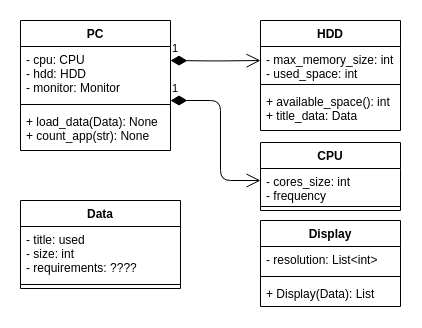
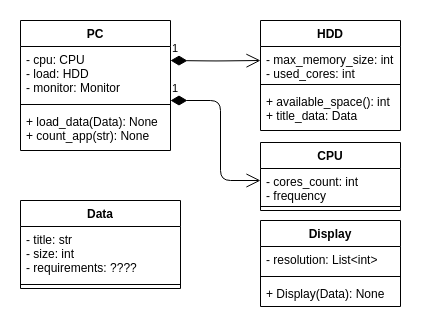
  <mxCell id="0" />
  <mxCell id="1" parent="0" />
  <mxCell id="2" value="PC" style="swimlane;fontStyle=1;align=center;verticalAlign=top;childLayout=stackLayout;horizontal=1;startSize=26;horizontalStack=0;resizeParent=1;resizeParentMax=0;resizeLast=0;collapsible=1;marginBottom=0;" parent="1" vertex="1"><mxGeometry x="20" y="20" width="150" height="130" as="geometry" /></mxCell>
- <mxCell id="3" value="- cpu: CPU&#10;- hdd: HDD&#10;- monitor: Monitor" style="text;strokeColor=none;fillColor=none;align=left;verticalAlign=top;spacingLeft=4;spacingRight=4;overflow=hidden;rotatable=0;points=[[0,0.5],[1,0.5]];portConstraint=eastwest;" parent="2" vertex="1"><mxGeometry y="26" width="150" height="54" as="geometry" /></mxCell>
+ <mxCell id="3" value="- cpu: CPU&#10;- load: HDD&#10;- monitor: Monitor" style="text;strokeColor=none;fillColor=none;align=left;verticalAlign=top;spacingLeft=4;spacingRight=4;overflow=hidden;rotatable=0;points=[[0,0.5],[1,0.5]];portConstraint=eastwest;" parent="2" vertex="1"><mxGeometry y="26" width="150" height="54" as="geometry" /></mxCell>
  <mxCell id="4" value="" style="line;strokeWidth=1;fillColor=none;align=left;verticalAlign=middle;spacingTop=-1;spacingLeft=3;spacingRight=3;rotatable=0;labelPosition=right;points=[];portConstraint=eastwest;" parent="2" vertex="1"><mxGeometry y="80" width="150" height="8" as="geometry" /></mxCell>
  <mxCell id="5" value="+ load_data(Data): None&#10;+ count_app(str): None" style="text;strokeColor=none;fillColor=none;align=left;verticalAlign=top;spacingLeft=4;spacingRight=4;overflow=hidden;rotatable=0;points=[[0,0.5],[1,0.5]];portConstraint=eastwest;" parent="2" vertex="1"><mxGeometry y="88" width="150" height="42" as="geometry" /></mxCell>
  <mxCell id="6" value="HDD" style="swimlane;fontStyle=1;align=center;verticalAlign=top;childLayout=stackLayout;horizontal=1;startSize=26;horizontalStack=0;resizeParent=1;resizeParentMax=0;resizeLast=0;collapsible=1;marginBottom=0;" parent="1" vertex="1"><mxGeometry x="260" y="20" width="140" height="110" as="geometry" /></mxCell>
- <mxCell id="7" value="- max_memory_size: int&#10;- used_space: int" style="text;strokeColor=none;fillColor=none;align=left;verticalAlign=top;spacingLeft=4;spacingRight=4;overflow=hidden;rotatable=0;points=[[0,0.5],[1,0.5]];portConstraint=eastwest;" parent="6" vertex="1"><mxGeometry y="26" width="140" height="34" as="geometry" /></mxCell>
+ <mxCell id="7" value="- max_memory_size: int&#10;- used_cores: int" style="text;strokeColor=none;fillColor=none;align=left;verticalAlign=top;spacingLeft=4;spacingRight=4;overflow=hidden;rotatable=0;points=[[0,0.5],[1,0.5]];portConstraint=eastwest;" parent="6" vertex="1"><mxGeometry y="26" width="140" height="34" as="geometry" /></mxCell>
  <mxCell id="8" value="" style="line;strokeWidth=1;fillColor=none;align=left;verticalAlign=middle;spacingTop=-1;spacingLeft=3;spacingRight=3;rotatable=0;labelPosition=right;points=[];portConstraint=eastwest;" parent="6" vertex="1"><mxGeometry y="60" width="140" height="8" as="geometry" /></mxCell>
  <mxCell id="9" value="+ available_space(): int&#10;+ title_data: Data" style="text;strokeColor=none;fillColor=none;align=left;verticalAlign=top;spacingLeft=4;spacingRight=4;overflow=hidden;rotatable=0;points=[[0,0.5],[1,0.5]];portConstraint=eastwest;" parent="6" vertex="1"><mxGeometry y="68" width="140" height="42" as="geometry" /></mxCell>
  <mxCell id="10" value="1" style="endArrow=open;html=1;endSize=12;startArrow=diamondThin;startSize=14;startFill=1;edgeStyle=orthogonalEdgeStyle;align=left;verticalAlign=bottom;entryX=0;entryY=0.412;entryDx=0;entryDy=0;entryPerimeter=0;" parent="1" target="7" edge="1"><mxGeometry x="-1" y="3" relative="1" as="geometry"><mxPoint x="170" y="60" as="sourcePoint" /><mxPoint x="210" y="60" as="targetPoint" /></mxGeometry></mxCell>
  <mxCell id="11" value="CPU" style="swimlane;fontStyle=1;align=center;verticalAlign=top;childLayout=stackLayout;horizontal=1;startSize=26;horizontalStack=0;resizeParent=1;resizeParentMax=0;resizeLast=0;collapsible=1;marginBottom=0;" parent="1" vertex="1"><mxGeometry x="260" y="142" width="140" height="68" as="geometry" /></mxCell>
- <mxCell id="12" value="- cores_size: int&#10;- frequency" style="text;strokeColor=none;fillColor=none;align=left;verticalAlign=top;spacingLeft=4;spacingRight=4;overflow=hidden;rotatable=0;points=[[0,0.5],[1,0.5]];portConstraint=eastwest;" parent="11" vertex="1"><mxGeometry y="26" width="140" height="34" as="geometry" /></mxCell>
+ <mxCell id="12" value="- cores_count: int&#10;- frequency" style="text;strokeColor=none;fillColor=none;align=left;verticalAlign=top;spacingLeft=4;spacingRight=4;overflow=hidden;rotatable=0;points=[[0,0.5],[1,0.5]];portConstraint=eastwest;" parent="11" vertex="1"><mxGeometry y="26" width="140" height="34" as="geometry" /></mxCell>
  <mxCell id="13" value="" style="line;strokeWidth=1;fillColor=none;align=left;verticalAlign=middle;spacingTop=-1;spacingLeft=3;spacingRight=3;rotatable=0;labelPosition=right;points=[];portConstraint=eastwest;" parent="11" vertex="1"><mxGeometry y="60" width="140" height="8" as="geometry" /></mxCell>
  <mxCell id="14" value="1" style="endArrow=open;html=1;endSize=12;startArrow=diamondThin;startSize=14;startFill=1;edgeStyle=orthogonalEdgeStyle;align=left;verticalAlign=bottom;" parent="1" edge="1"><mxGeometry x="-1" y="3" relative="1" as="geometry"><mxPoint x="170" y="100" as="sourcePoint" /><mxPoint x="260" y="180" as="targetPoint" /><Array as="points"><mxPoint x="170" y="100" /><mxPoint x="220" y="100" /><mxPoint x="220" y="180" /></Array></mxGeometry></mxCell>
  <mxCell id="15" value="Display" style="swimlane;fontStyle=1;align=center;verticalAlign=top;childLayout=stackLayout;horizontal=1;startSize=26;horizontalStack=0;resizeParent=1;resizeParentMax=0;resizeLast=0;collapsible=1;marginBottom=0;" parent="1" vertex="1"><mxGeometry x="260" y="220" width="140" height="86" as="geometry" /></mxCell>
  <mxCell id="16" value="- resolution: List&lt;int&gt;" style="text;strokeColor=none;fillColor=none;align=left;verticalAlign=top;spacingLeft=4;spacingRight=4;overflow=hidden;rotatable=0;points=[[0,0.5],[1,0.5]];portConstraint=eastwest;" parent="15" vertex="1"><mxGeometry y="26" width="140" height="26" as="geometry" /></mxCell>
  <mxCell id="17" value="" style="line;strokeWidth=1;fillColor=none;align=left;verticalAlign=middle;spacingTop=-1;spacingLeft=3;spacingRight=3;rotatable=0;labelPosition=right;points=[];portConstraint=eastwest;" parent="15" vertex="1"><mxGeometry y="52" width="140" height="8" as="geometry" /></mxCell>
- <mxCell id="18" value="+ Display(Data): List" style="text;strokeColor=none;fillColor=none;align=left;verticalAlign=top;spacingLeft=4;spacingRight=4;overflow=hidden;rotatable=0;points=[[0,0.5],[1,0.5]];portConstraint=eastwest;" parent="15" vertex="1"><mxGeometry y="60" width="140" height="26" as="geometry" /></mxCell>
+ <mxCell id="18" value="+ Display(Data): None" style="text;strokeColor=none;fillColor=none;align=left;verticalAlign=top;spacingLeft=4;spacingRight=4;overflow=hidden;rotatable=0;points=[[0,0.5],[1,0.5]];portConstraint=eastwest;" parent="15" vertex="1"><mxGeometry y="60" width="140" height="26" as="geometry" /></mxCell>
  <mxCell id="19" value="Data" style="swimlane;fontStyle=1;align=center;verticalAlign=top;childLayout=stackLayout;horizontal=1;startSize=26;horizontalStack=0;resizeParent=1;resizeParentMax=0;resizeLast=0;collapsible=1;marginBottom=0;" parent="1" vertex="1"><mxGeometry x="20" y="200" width="160" height="88" as="geometry" /></mxCell>
- <mxCell id="20" value="- title: used&#10;- size: int&#10;- requirements: ????" style="text;strokeColor=none;fillColor=none;align=left;verticalAlign=top;spacingLeft=4;spacingRight=4;overflow=hidden;rotatable=0;points=[[0,0.5],[1,0.5]];portConstraint=eastwest;" parent="19" vertex="1"><mxGeometry y="26" width="160" height="54" as="geometry" /></mxCell>
+ <mxCell id="20" value="- title: str&#10;- size: int&#10;- requirements: ????" style="text;strokeColor=none;fillColor=none;align=left;verticalAlign=top;spacingLeft=4;spacingRight=4;overflow=hidden;rotatable=0;points=[[0,0.5],[1,0.5]];portConstraint=eastwest;" parent="19" vertex="1"><mxGeometry y="26" width="160" height="54" as="geometry" /></mxCell>
  <mxCell id="21" value="" style="line;strokeWidth=1;fillColor=none;align=left;verticalAlign=middle;spacingTop=-1;spacingLeft=3;spacingRight=3;rotatable=0;labelPosition=right;points=[];portConstraint=eastwest;" parent="19" vertex="1"><mxGeometry y="80" width="160" height="8" as="geometry" /></mxCell>
